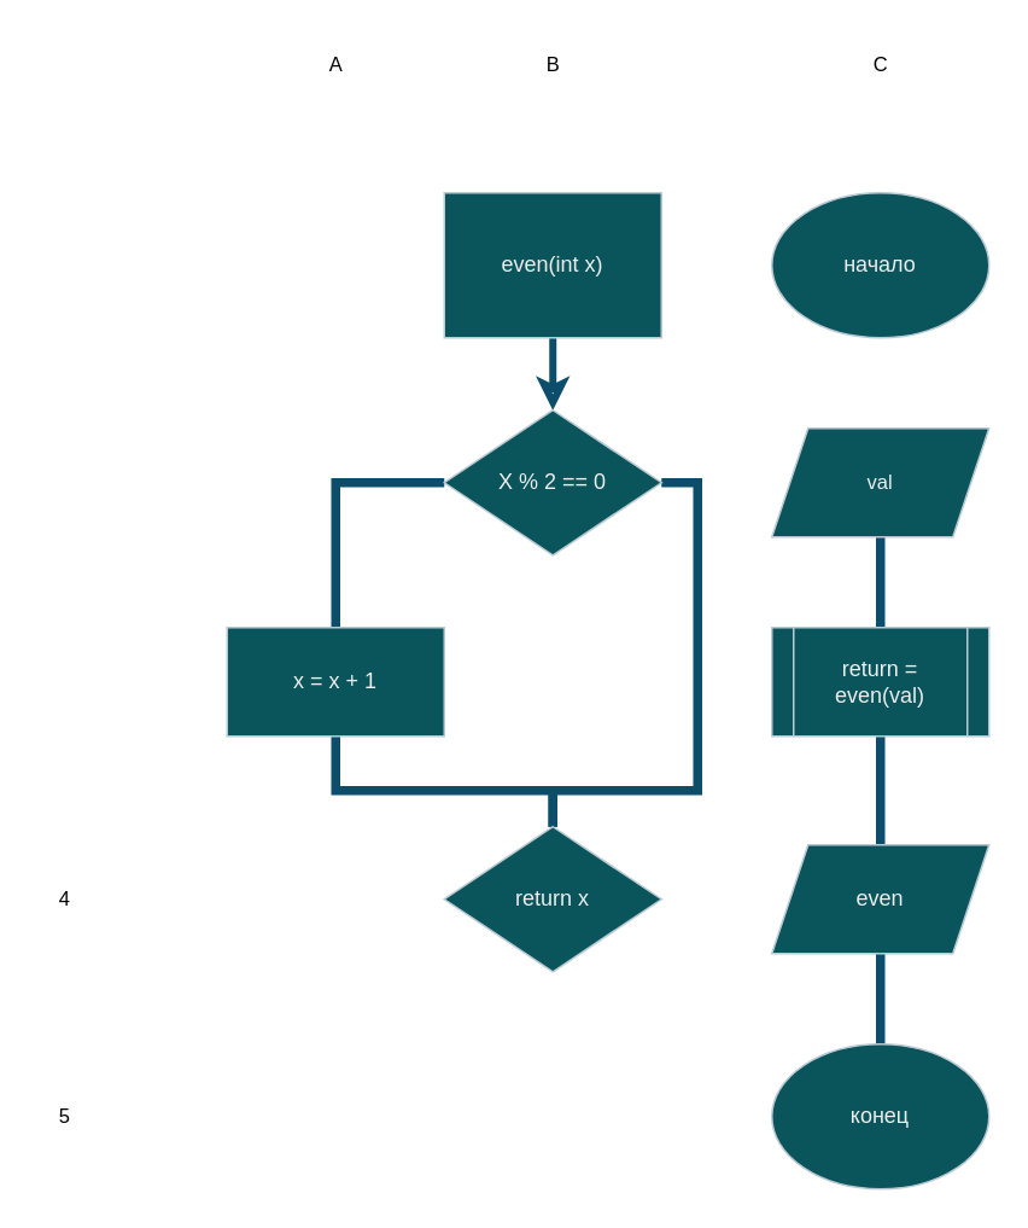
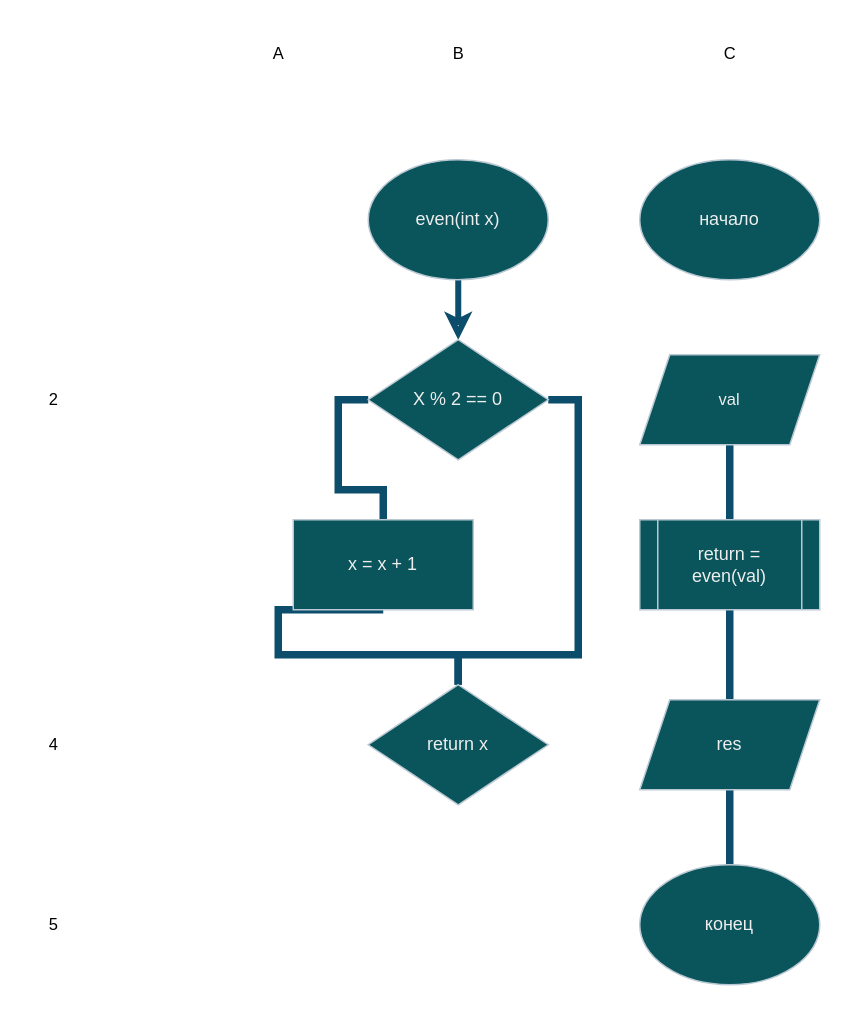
  <mxCell id="0" />
  <mxCell id="1" parent="0" />
  <mxCell id="2" value="" style="edgeStyle=orthogonalEdgeStyle;rounded=0;orthogonalLoop=1;jettySize=auto;html=1;strokeColor=#0B4D6A;strokeWidth=4;endArrow=classic;endFill=0;labelBackgroundColor=none;fontColor=default;" edge="1" parent="1" source="3" target="6"><mxGeometry relative="1" as="geometry" /></mxCell>
- <mxCell id="3" value="even(int x)" style="whiteSpace=wrap;html=1;strokeColor=#BAC8D3;fontColor=#EEEEEE;fillColor=#09555B;labelBackgroundColor=none;rounded=0;" vertex="1" parent="1"><mxGeometry x="245" y="106" width="120" height="80" as="geometry" /></mxCell>
+ <mxCell id="3" value="even(int x)" style="ellipse;whiteSpace=wrap;html=1;strokeColor=#BAC8D3;fontColor=#EEEEEE;fillColor=#09555B;labelBackgroundColor=none;" vertex="1" parent="1"><mxGeometry x="245" y="106" width="120" height="80" as="geometry" /></mxCell>
  <mxCell id="4" style="edgeStyle=orthogonalEdgeStyle;shape=connector;rounded=0;orthogonalLoop=1;jettySize=auto;html=1;exitX=0;exitY=0.5;exitDx=0;exitDy=0;entryX=0.5;entryY=0;entryDx=0;entryDy=0;strokeColor=#0B4D6A;strokeWidth=5;align=center;verticalAlign=middle;fontFamily=Helvetica;fontSize=11;fontColor=default;labelBackgroundColor=none;endArrow=none;endFill=0;" edge="1" parent="1" source="6" target="8"><mxGeometry relative="1" as="geometry" /></mxCell>
  <mxCell id="5" style="edgeStyle=orthogonalEdgeStyle;shape=connector;rounded=0;orthogonalLoop=1;jettySize=auto;html=1;exitX=1;exitY=0.5;exitDx=0;exitDy=0;entryX=0.5;entryY=0;entryDx=0;entryDy=0;strokeColor=#0B4D6A;strokeWidth=5;align=center;verticalAlign=middle;fontFamily=Helvetica;fontSize=11;fontColor=default;labelBackgroundColor=none;endArrow=none;endFill=0;" edge="1" parent="1" source="6" target="9"><mxGeometry relative="1" as="geometry"><Array as="points"><mxPoint x="385" y="266" /><mxPoint x="385" y="436" /><mxPoint x="305" y="436" /></Array></mxGeometry></mxCell>
  <mxCell id="6" value="X % 2 == 0" style="rhombus;whiteSpace=wrap;html=1;strokeColor=#BAC8D3;fontColor=#EEEEEE;fillColor=#09555B;labelBackgroundColor=none;" vertex="1" parent="1"><mxGeometry x="245" y="226" width="120" height="80" as="geometry" /></mxCell>
  <mxCell id="7" style="edgeStyle=orthogonalEdgeStyle;shape=connector;rounded=0;orthogonalLoop=1;jettySize=auto;html=1;exitX=0.5;exitY=1;exitDx=0;exitDy=0;strokeColor=#0B4D6A;strokeWidth=5;align=center;verticalAlign=middle;fontFamily=Helvetica;fontSize=11;fontColor=default;labelBackgroundColor=none;endArrow=none;endFill=0;" edge="1" parent="1" source="8" target="9"><mxGeometry relative="1" as="geometry"><Array as="points"><mxPoint x="185" y="436" /><mxPoint x="305" y="436" /></Array></mxGeometry></mxCell>
- <mxCell id="8" value="x = x + 1" style="rounded=0;whiteSpace=wrap;html=1;strokeColor=#BAC8D3;fontColor=#EEEEEE;fillColor=#09555B;labelBackgroundColor=none;" vertex="1" parent="1"><mxGeometry x="125" y="346" width="120" height="60" as="geometry" /></mxCell>
+ <mxCell id="8" value="x = x + 1" style="rounded=0;whiteSpace=wrap;html=1;strokeColor=#BAC8D3;fontColor=#EEEEEE;fillColor=#09555B;labelBackgroundColor=none;" vertex="1" parent="1"><mxGeometry x="195" y="346" width="120" height="60" as="geometry" /></mxCell>
  <mxCell id="9" value="return x" style="rhombus;whiteSpace=wrap;html=1;strokeColor=#BAC8D3;fontColor=#EEEEEE;fillColor=#09555B;labelBackgroundColor=none;" vertex="1" parent="1"><mxGeometry x="245" y="456" width="120" height="80" as="geometry" /></mxCell>
  <mxCell id="10" value="начало" style="ellipse;whiteSpace=wrap;html=1;strokeColor=#BAC8D3;fontColor=#EEEEEE;fillColor=#09555B;labelBackgroundColor=none;" vertex="1" parent="1"><mxGeometry x="426" y="106" width="120" height="80" as="geometry" /></mxCell>
  <mxCell id="11" value="" style="edgeStyle=orthogonalEdgeStyle;shape=connector;rounded=0;orthogonalLoop=1;jettySize=auto;html=1;strokeColor=#0B4D6A;strokeWidth=5;align=center;verticalAlign=middle;fontFamily=Helvetica;fontSize=11;fontColor=default;labelBackgroundColor=default;endArrow=none;endFill=0;" edge="1" parent="1" source="12" target="14"><mxGeometry relative="1" as="geometry" /></mxCell>
  <mxCell id="12" value="val" style="shape=parallelogram;perimeter=parallelogramPerimeter;whiteSpace=wrap;html=1;fixedSize=1;strokeColor=#BAC8D3;fontFamily=Helvetica;fontSize=11;fontColor=#EEEEEE;labelBackgroundColor=none;fillColor=#09555B;" vertex="1" parent="1"><mxGeometry x="426" y="236" width="120" height="60" as="geometry" /></mxCell>
  <mxCell id="13" value="" style="edgeStyle=orthogonalEdgeStyle;shape=connector;rounded=0;orthogonalLoop=1;jettySize=auto;html=1;strokeColor=#0B4D6A;strokeWidth=5;align=center;verticalAlign=middle;fontFamily=Helvetica;fontSize=11;fontColor=default;labelBackgroundColor=default;endArrow=none;endFill=0;" edge="1" parent="1" source="14" target="16"><mxGeometry relative="1" as="geometry" /></mxCell>
  <mxCell id="14" value="return = even(val)" style="shape=process;whiteSpace=wrap;html=1;backgroundOutline=1;strokeColor=#BAC8D3;fontColor=#EEEEEE;fillColor=#09555B;" vertex="1" parent="1"><mxGeometry x="426" y="346" width="120" height="60" as="geometry" /></mxCell>
  <mxCell id="15" value="" style="edgeStyle=orthogonalEdgeStyle;shape=connector;rounded=0;orthogonalLoop=1;jettySize=auto;html=1;strokeColor=#0B4D6A;strokeWidth=5;align=center;verticalAlign=middle;fontFamily=Helvetica;fontSize=11;fontColor=default;labelBackgroundColor=default;endArrow=none;endFill=0;" edge="1" parent="1" source="16" target="17"><mxGeometry relative="1" as="geometry" /></mxCell>
- <mxCell id="16" value="even" style="shape=parallelogram;perimeter=parallelogramPerimeter;whiteSpace=wrap;html=1;fixedSize=1;strokeColor=#BAC8D3;fontColor=#EEEEEE;fillColor=#09555B;" vertex="1" parent="1"><mxGeometry x="426" y="466" width="120" height="60" as="geometry" /></mxCell>
+ <mxCell id="16" value="res" style="shape=parallelogram;perimeter=parallelogramPerimeter;whiteSpace=wrap;html=1;fixedSize=1;strokeColor=#BAC8D3;fontColor=#EEEEEE;fillColor=#09555B;" vertex="1" parent="1"><mxGeometry x="426" y="466" width="120" height="60" as="geometry" /></mxCell>
  <mxCell id="17" value="конец" style="ellipse;whiteSpace=wrap;html=1;strokeColor=#BAC8D3;fontColor=#EEEEEE;fillColor=#09555B;" vertex="1" parent="1"><mxGeometry x="426" y="576" width="120" height="80" as="geometry" /></mxCell>
  <mxCell id="18" value="A" style="text;html=1;align=center;verticalAlign=middle;resizable=0;points=[];autosize=1;strokeColor=none;fillColor=none;fontFamily=Helvetica;fontSize=11;fontColor=default;labelBackgroundColor=default;" vertex="1" parent="1"><mxGeometry x="170" y="20" width="30" height="30" as="geometry" /></mxCell>
  <mxCell id="19" value="B" style="text;html=1;align=center;verticalAlign=middle;resizable=0;points=[];autosize=1;strokeColor=none;fillColor=none;fontFamily=Helvetica;fontSize=11;fontColor=default;labelBackgroundColor=default;" vertex="1" parent="1"><mxGeometry x="290" y="20" width="30" height="30" as="geometry" /></mxCell>
  <mxCell id="20" value="C" style="text;html=1;align=center;verticalAlign=middle;resizable=0;points=[];autosize=1;strokeColor=none;fillColor=none;fontFamily=Helvetica;fontSize=11;fontColor=default;labelBackgroundColor=default;" vertex="1" parent="1"><mxGeometry x="471" y="20" width="30" height="30" as="geometry" /></mxCell>
+ <mxCell id="21" value="2" style="text;html=1;align=center;verticalAlign=middle;resizable=0;points=[];autosize=1;strokeColor=none;fillColor=none;fontFamily=Helvetica;fontSize=11;fontColor=default;labelBackgroundColor=default;" vertex="1" parent="1"><mxGeometry x="20" y="251" width="30" height="30" as="geometry" /></mxCell>
  <mxCell id="22" value="4" style="text;html=1;align=center;verticalAlign=middle;resizable=0;points=[];autosize=1;strokeColor=none;fillColor=none;fontFamily=Helvetica;fontSize=11;fontColor=default;labelBackgroundColor=default;" vertex="1" parent="1"><mxGeometry x="20" y="481" width="30" height="30" as="geometry" /></mxCell>
  <mxCell id="23" value="5" style="text;html=1;align=center;verticalAlign=middle;resizable=0;points=[];autosize=1;strokeColor=none;fillColor=none;fontFamily=Helvetica;fontSize=11;fontColor=default;labelBackgroundColor=default;" vertex="1" parent="1"><mxGeometry x="20" y="601" width="30" height="30" as="geometry" /></mxCell>
